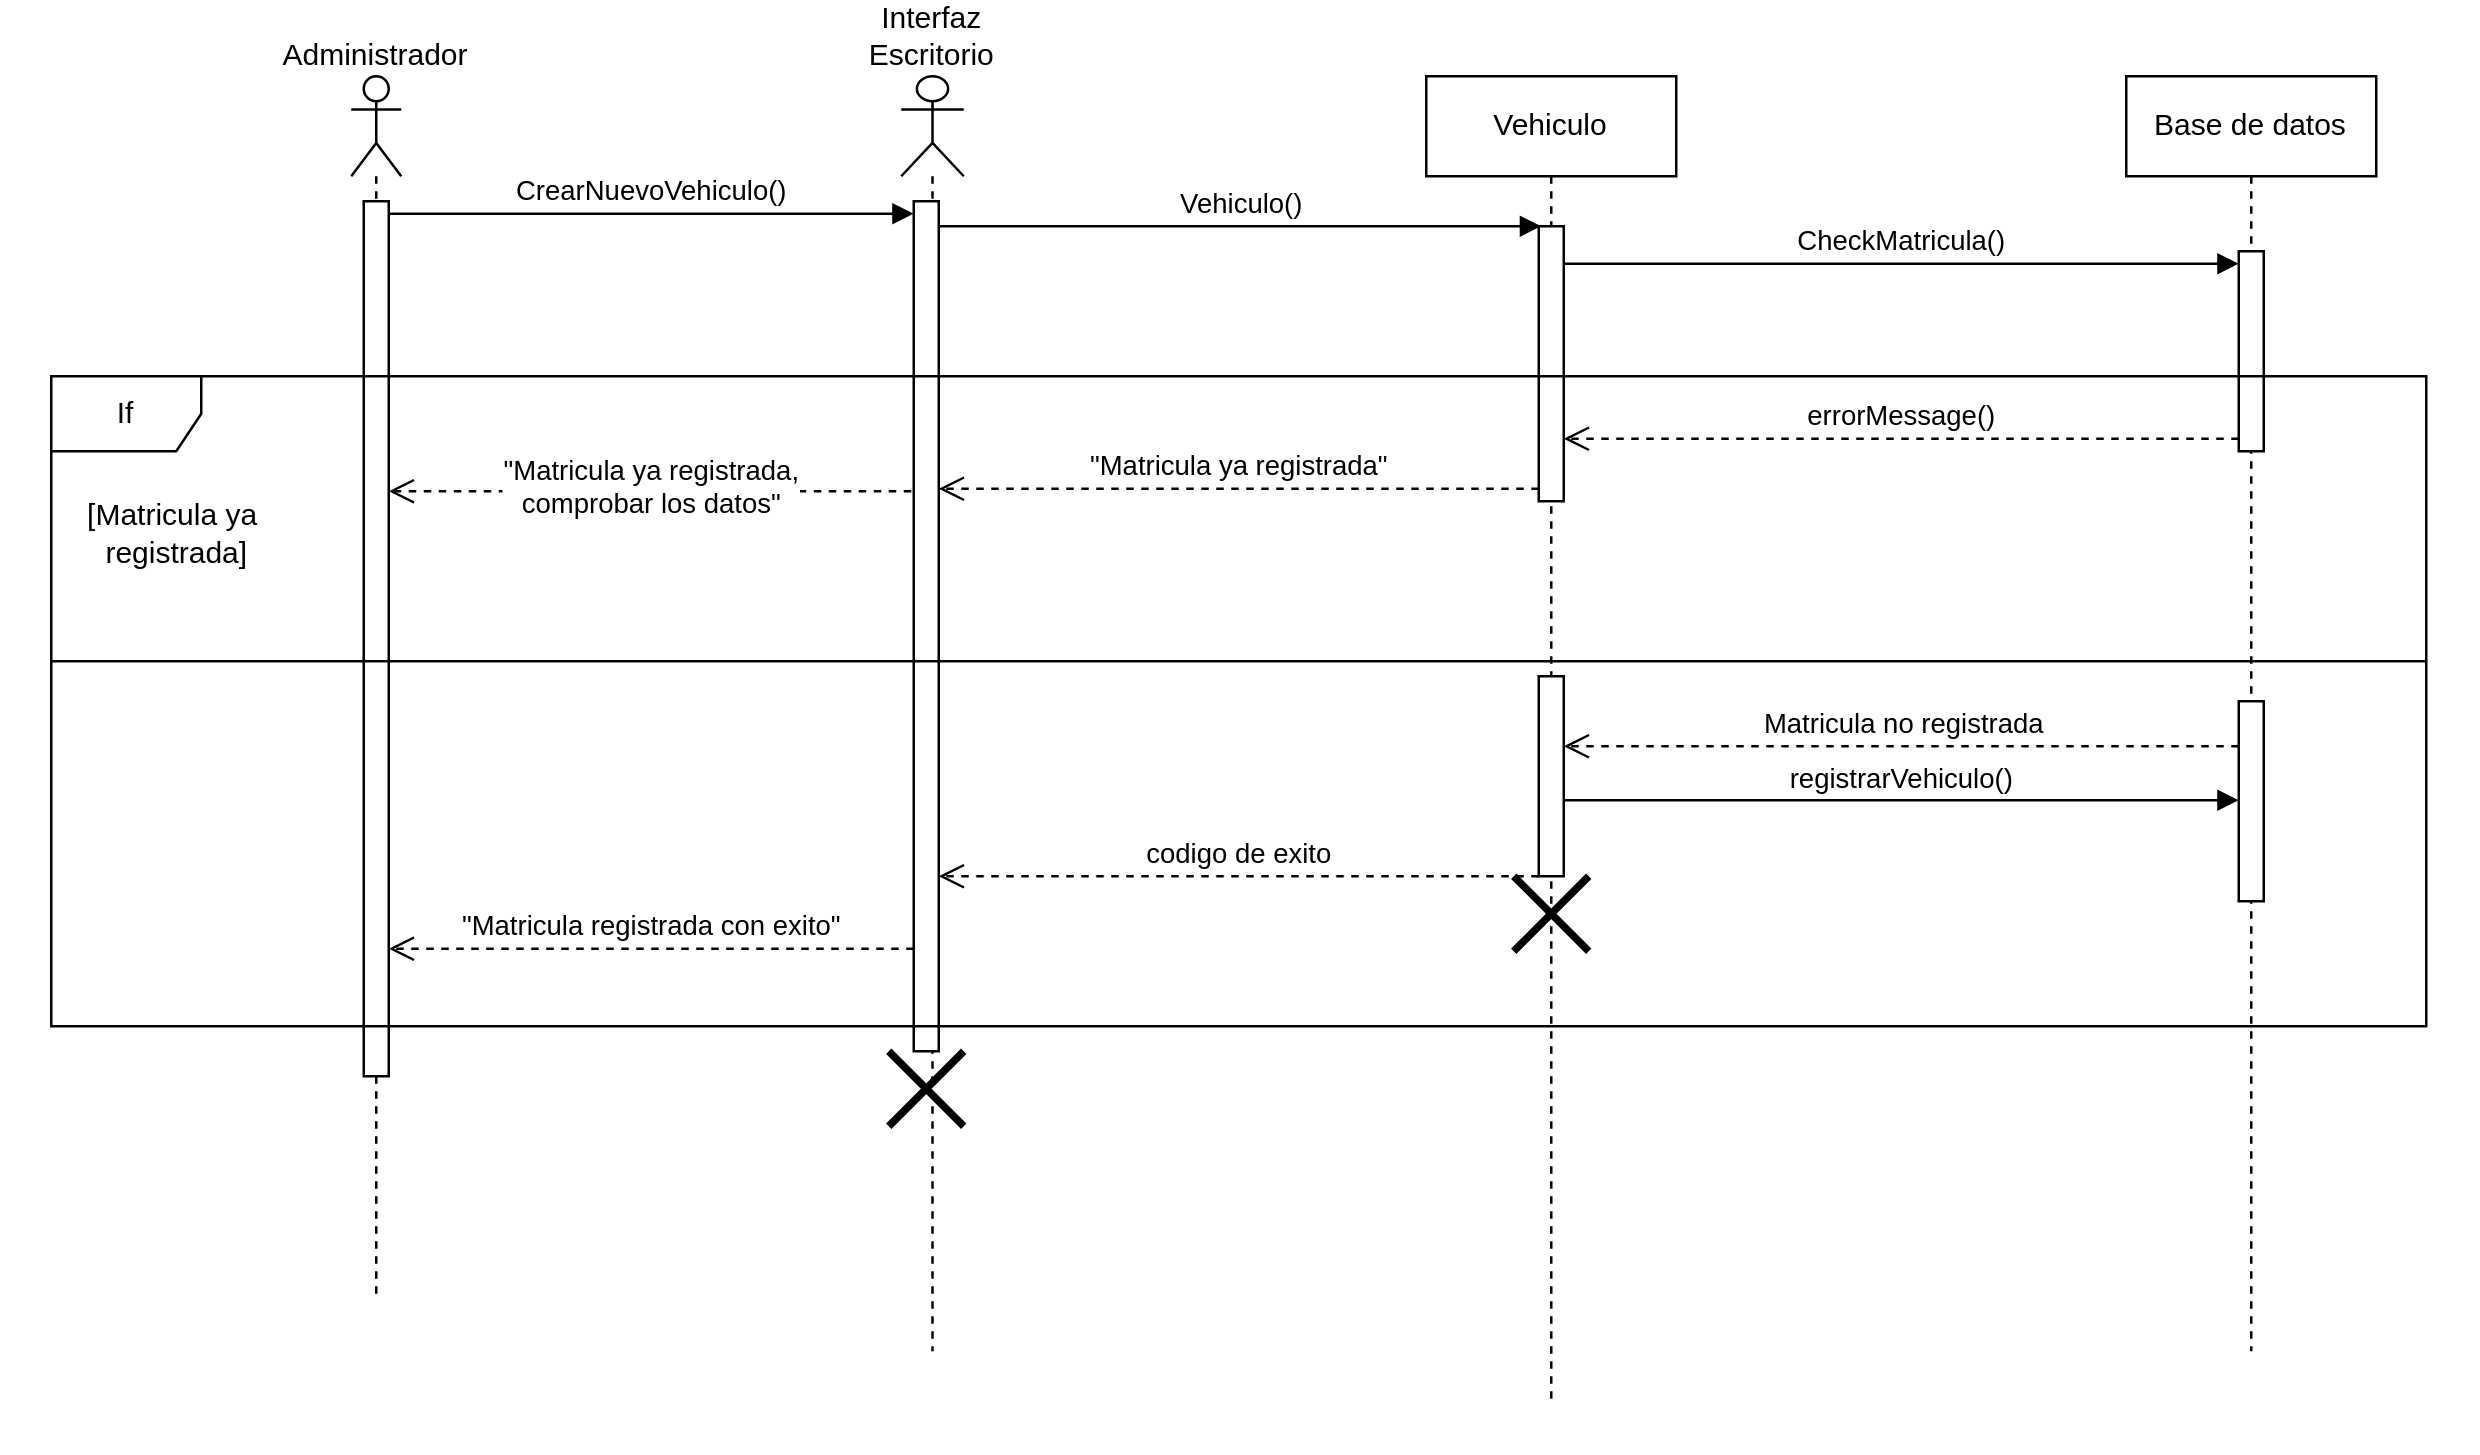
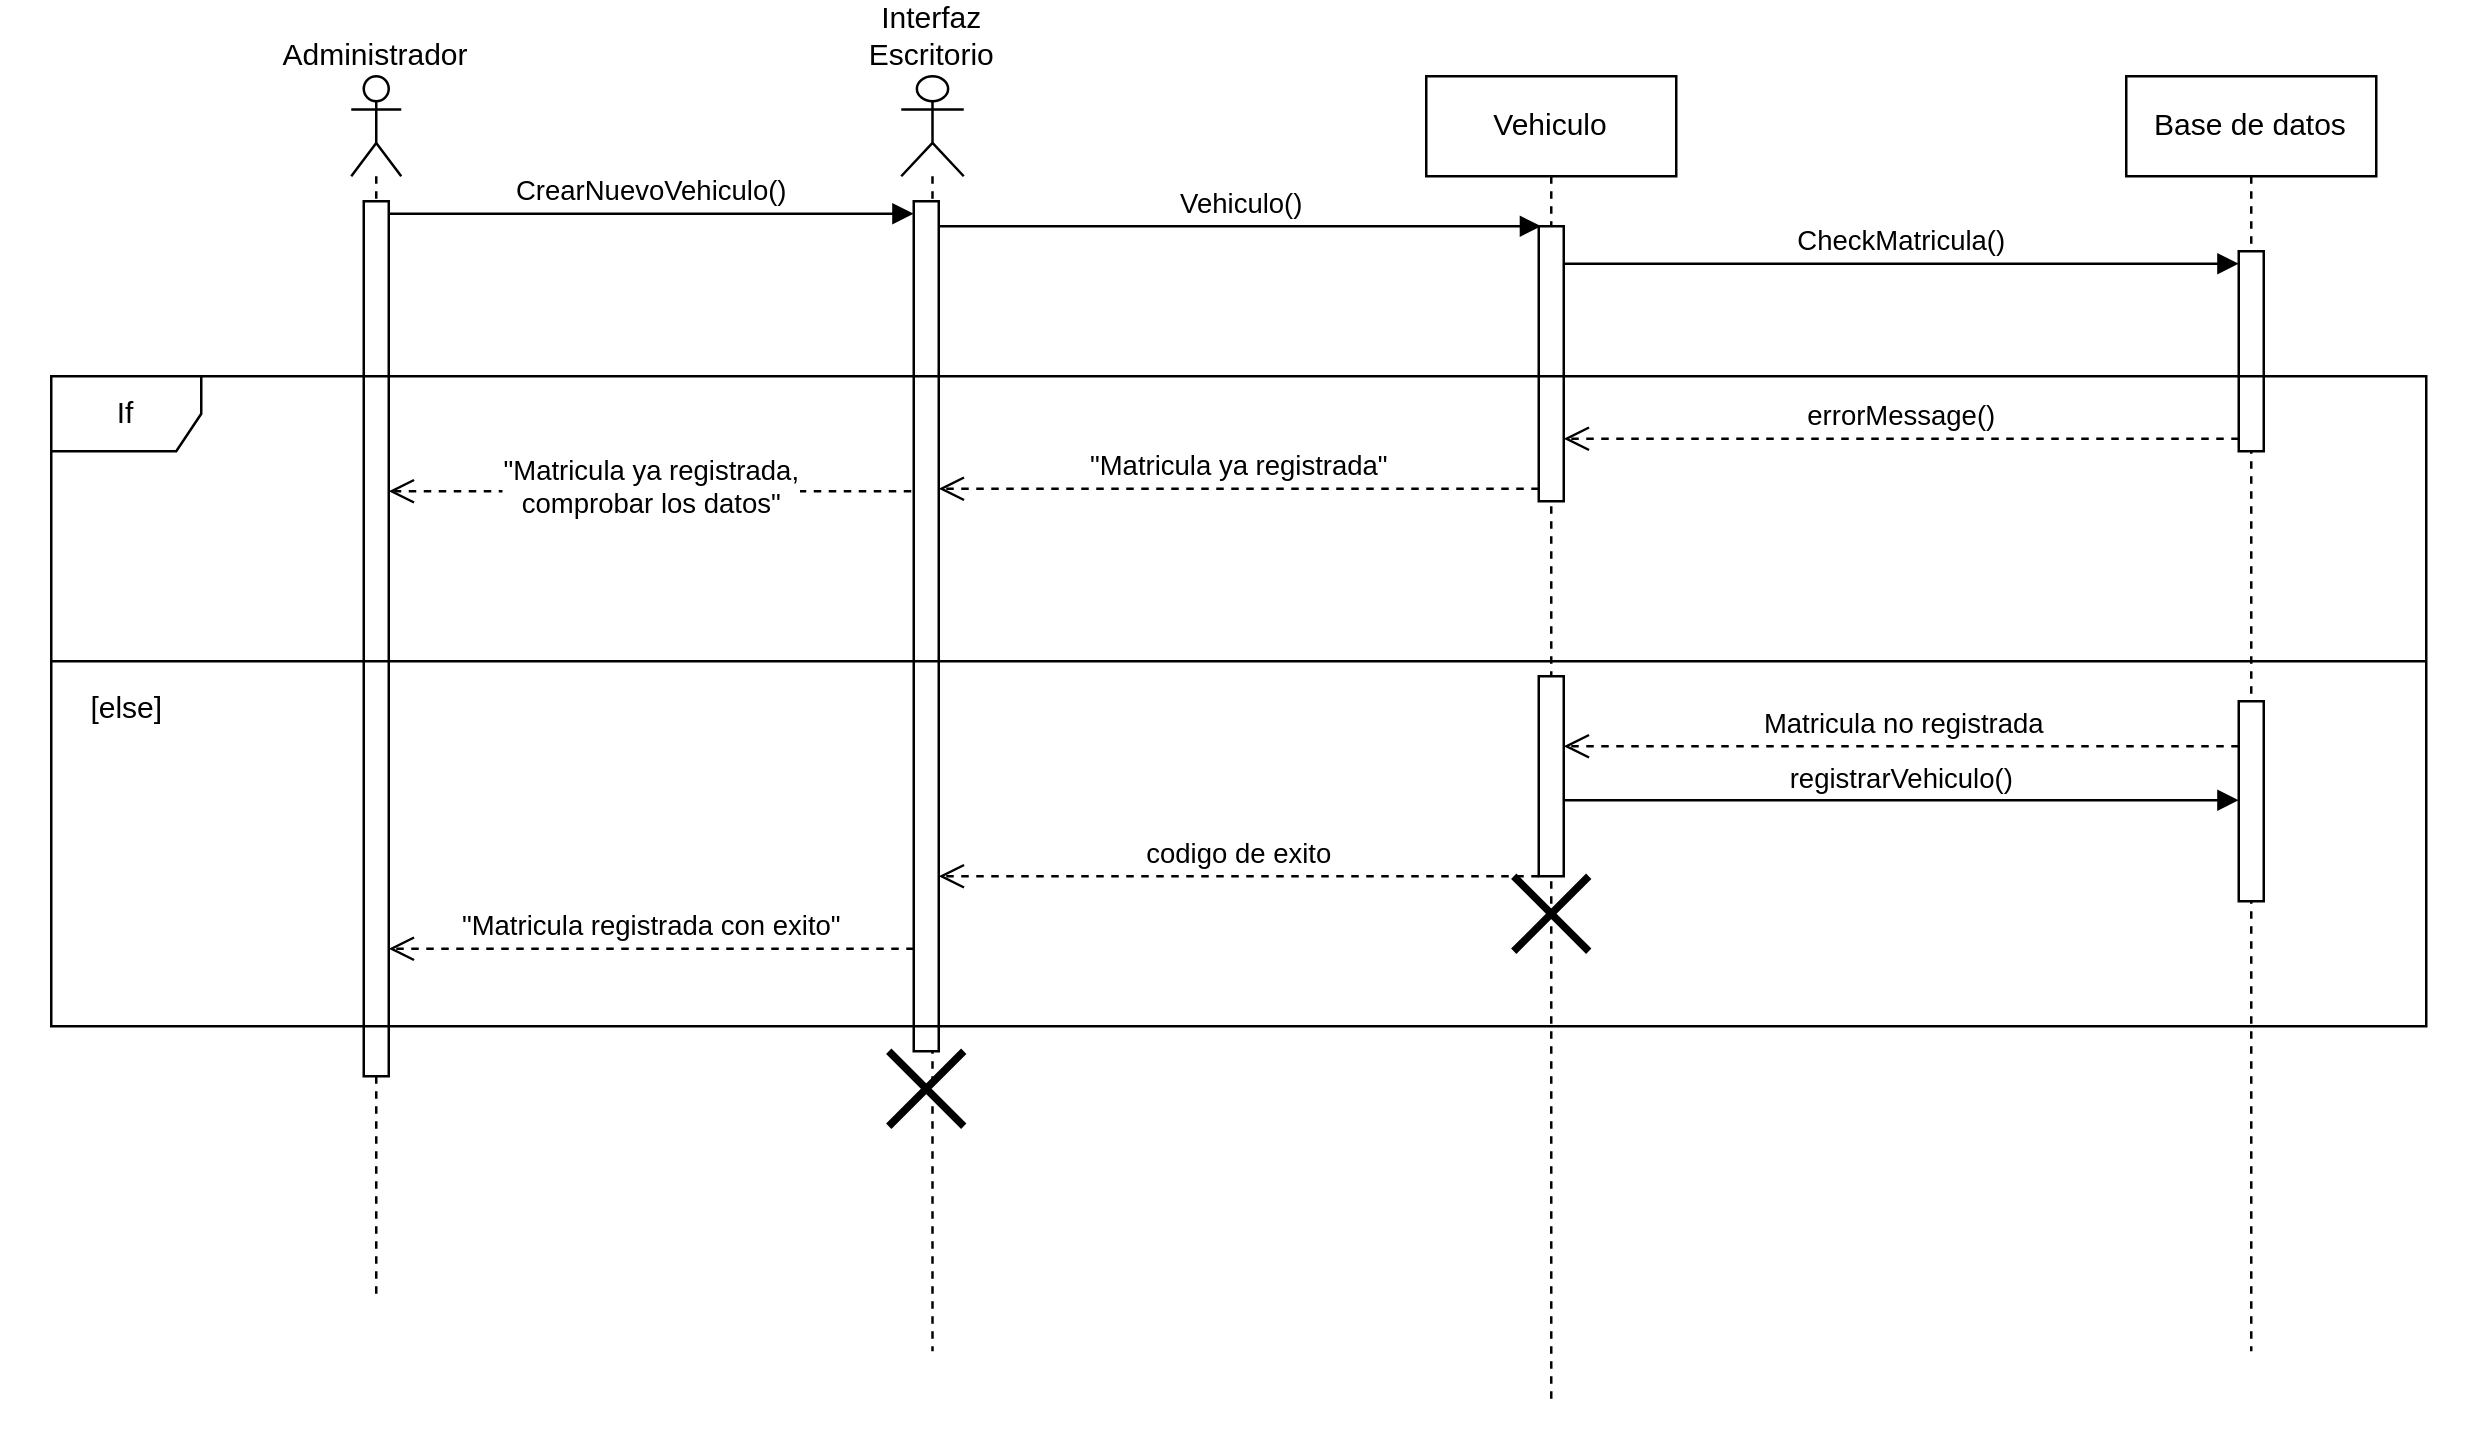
  <mxCell id="0" />
  <mxCell id="1" parent="0" />
  <mxCell id="2" value="Vehiculo" style="shape=umlLifeline;perimeter=lifelinePerimeter;whiteSpace=wrap;html=1;container=0;dropTarget=0;collapsible=0;recursiveResize=0;outlineConnect=0;portConstraint=eastwest;newEdgeStyle={&quot;edgeStyle&quot;:&quot;elbowEdgeStyle&quot;,&quot;elbow&quot;:&quot;vertical&quot;,&quot;curved&quot;:0,&quot;rounded&quot;:0};" parent="1" vertex="1"><mxGeometry x="570" y="20" width="100" height="530" as="geometry" /></mxCell>
  <mxCell id="3" value="" style="html=1;points=[[0,0,0,0,5],[0,1,0,0,-5],[1,0,0,0,5],[1,1,0,0,-5]];perimeter=orthogonalPerimeter;outlineConnect=0;targetShapes=umlLifeline;portConstraint=eastwest;newEdgeStyle={&quot;curved&quot;:0,&quot;rounded&quot;:0};" vertex="1" parent="2"><mxGeometry x="45" y="60" width="10" height="110" as="geometry" /></mxCell>
  <mxCell id="4" value="" style="shape=umlDestroy;whiteSpace=wrap;html=1;strokeWidth=3;targetShapes=umlLifeline;" vertex="1" parent="2"><mxGeometry x="35" y="320" width="30" height="30" as="geometry" /></mxCell>
  <mxCell id="5" value="Base de datos" style="shape=umlLifeline;perimeter=lifelinePerimeter;whiteSpace=wrap;html=1;container=0;dropTarget=0;collapsible=0;recursiveResize=0;outlineConnect=0;portConstraint=eastwest;newEdgeStyle={&quot;edgeStyle&quot;:&quot;elbowEdgeStyle&quot;,&quot;elbow&quot;:&quot;vertical&quot;,&quot;curved&quot;:0,&quot;rounded&quot;:0};" parent="1" vertex="1"><mxGeometry x="850" y="20" width="100" height="510" as="geometry" /></mxCell>
  <mxCell id="6" value="" style="html=1;points=[[0,0,0,0,5],[0,1,0,0,-5],[1,0,0,0,5],[1,1,0,0,-5]];perimeter=orthogonalPerimeter;outlineConnect=0;targetShapes=umlLifeline;portConstraint=eastwest;newEdgeStyle={&quot;curved&quot;:0,&quot;rounded&quot;:0};" vertex="1" parent="5"><mxGeometry x="45" y="70" width="10" height="80" as="geometry" /></mxCell>
  <mxCell id="7" value="&lt;div&gt;Administrador&lt;/div&gt;&lt;div&gt;&lt;br&gt;&lt;/div&gt;&lt;div&gt;&lt;br&gt;&lt;/div&gt;&lt;div&gt;&lt;br&gt;&lt;/div&gt;&lt;div&gt;&lt;br&gt;&lt;/div&gt;" style="shape=umlLifeline;perimeter=lifelinePerimeter;whiteSpace=wrap;html=1;container=1;dropTarget=0;collapsible=0;recursiveResize=0;outlineConnect=0;portConstraint=eastwest;newEdgeStyle={&quot;curved&quot;:0,&quot;rounded&quot;:0};participant=umlActor;" vertex="1" parent="1"><mxGeometry x="140" y="20" width="20" height="490" as="geometry" /></mxCell>
  <mxCell id="8" value="" style="html=1;points=[[0,0,0,0,5],[0,1,0,0,-5],[1,0,0,0,5],[1,1,0,0,-5]];perimeter=orthogonalPerimeter;outlineConnect=0;targetShapes=umlLifeline;portConstraint=eastwest;newEdgeStyle={&quot;curved&quot;:0,&quot;rounded&quot;:0};" vertex="1" parent="7"><mxGeometry x="5" y="50" width="10" height="350" as="geometry" /></mxCell>
  <mxCell id="9" value="Interfaz Escritorio&lt;div&gt;&lt;br&gt;&lt;/div&gt;&lt;div&gt;&lt;br&gt;&lt;/div&gt;&lt;div&gt;&lt;br&gt;&lt;/div&gt;&lt;div&gt;&lt;br&gt;&lt;/div&gt;&lt;div&gt;&lt;br&gt;&lt;/div&gt;" style="shape=umlLifeline;perimeter=lifelinePerimeter;whiteSpace=wrap;html=1;container=1;dropTarget=0;collapsible=0;recursiveResize=0;outlineConnect=0;portConstraint=eastwest;newEdgeStyle={&quot;curved&quot;:0,&quot;rounded&quot;:0};participant=umlActor;" vertex="1" parent="1"><mxGeometry x="360" y="20" width="25" height="510" as="geometry" /></mxCell>
  <mxCell id="10" value="" style="html=1;points=[[0,0,0,0,5],[0,1,0,0,-5],[1,0,0,0,5],[1,1,0,0,-5]];perimeter=orthogonalPerimeter;outlineConnect=0;targetShapes=umlLifeline;portConstraint=eastwest;newEdgeStyle={&quot;curved&quot;:0,&quot;rounded&quot;:0};" vertex="1" parent="9"><mxGeometry x="5" y="50" width="10" height="340" as="geometry" /></mxCell>
  <mxCell id="11" value="" style="shape=umlDestroy;whiteSpace=wrap;html=1;strokeWidth=3;targetShapes=umlLifeline;" vertex="1" parent="9"><mxGeometry x="-5" y="390" width="30" height="30" as="geometry" /></mxCell>
  <mxCell id="12" value="CrearNuevoVehiculo()" style="html=1;verticalAlign=bottom;endArrow=block;curved=0;rounded=0;exitX=1;exitY=0;exitDx=0;exitDy=5;exitPerimeter=0;entryX=0;entryY=0;entryDx=0;entryDy=5;entryPerimeter=0;" edge="1" parent="1" source="8" target="10"><mxGeometry width="80" relative="1" as="geometry"><mxPoint x="159.997" y="70" as="sourcePoint" /><mxPoint x="360" y="75" as="targetPoint" /></mxGeometry></mxCell>
  <mxCell id="13" value="Vehiculo()" style="html=1;verticalAlign=bottom;endArrow=block;curved=0;rounded=0;" edge="1" parent="1"><mxGeometry width="80" relative="1" as="geometry"><mxPoint x="375" y="80" as="sourcePoint" /><mxPoint x="616" y="80" as="targetPoint" /></mxGeometry></mxCell>
  <mxCell id="14" value="CheckMatricula()" style="html=1;verticalAlign=bottom;endArrow=block;curved=0;rounded=0;entryX=0;entryY=0;entryDx=0;entryDy=5;" edge="1" target="6" parent="1" source="3"><mxGeometry relative="1" as="geometry"><mxPoint x="640" y="95" as="sourcePoint" /></mxGeometry></mxCell>
  <mxCell id="15" value="errorMessage()" style="html=1;verticalAlign=bottom;endArrow=open;dashed=1;endSize=8;curved=0;rounded=0;exitX=0;exitY=1;exitDx=0;exitDy=-5;" edge="1" source="6" parent="1" target="3"><mxGeometry relative="1" as="geometry"><mxPoint x="640" y="125" as="targetPoint" /></mxGeometry></mxCell>
  <mxCell id="16" value="If" style="shape=umlFrame;whiteSpace=wrap;html=1;pointerEvents=0;" vertex="1" parent="1"><mxGeometry x="20" y="140" width="950" height="260" as="geometry" /></mxCell>
- <mxCell id="17" value="[Matricula ya&amp;nbsp;&lt;div&gt;registrada]&lt;/div&gt;" style="text;html=1;align=center;verticalAlign=middle;resizable=0;points=[];autosize=1;strokeColor=none;fillColor=none;" vertex="1" parent="1"><mxGeometry x="25" y="183" width="90" height="40" as="geometry" /></mxCell>
  <mxCell id="18" value="&quot;Matricula ya registrada&quot;" style="html=1;verticalAlign=bottom;endArrow=open;dashed=1;endSize=8;curved=0;rounded=0;exitX=0;exitY=1;exitDx=0;exitDy=-5;exitPerimeter=0;" edge="1" parent="1" source="3" target="10"><mxGeometry relative="1" as="geometry"><mxPoint x="560" y="183" as="sourcePoint" /><mxPoint x="480" y="183" as="targetPoint" /></mxGeometry></mxCell>
  <mxCell id="19" value="&quot;Matricula ya registrada,&lt;div&gt;comprobar los datos&quot;&lt;/div&gt;" style="html=1;verticalAlign=bottom;endArrow=open;dashed=1;endSize=8;curved=0;rounded=0;" edge="1" parent="1"><mxGeometry x="-0.005" y="14" relative="1" as="geometry"><mxPoint x="364" y="186" as="sourcePoint" /><mxPoint x="155" y="186" as="targetPoint" /><mxPoint as="offset" /></mxGeometry></mxCell>
  <mxCell id="20" value="" style="line;strokeWidth=1;fillColor=none;align=left;verticalAlign=middle;spacingTop=-1;spacingLeft=3;spacingRight=3;rotatable=0;labelPosition=right;points=[];portConstraint=eastwest;strokeColor=inherit;" vertex="1" parent="1"><mxGeometry x="20" y="250" width="950" height="8" as="geometry" /></mxCell>
+ <mxCell id="21" value="[else]" style="text;html=1;align=center;verticalAlign=middle;resizable=0;points=[];autosize=1;strokeColor=none;fillColor=none;" vertex="1" parent="1"><mxGeometry x="25" y="258" width="50" height="30" as="geometry" /></mxCell>
  <mxCell id="22" value="" style="html=1;points=[[0,0,0,0,5],[0,1,0,0,-5],[1,0,0,0,5],[1,1,0,0,-5]];perimeter=orthogonalPerimeter;outlineConnect=0;targetShapes=umlLifeline;portConstraint=eastwest;newEdgeStyle={&quot;curved&quot;:0,&quot;rounded&quot;:0};" vertex="1" parent="1"><mxGeometry x="615" y="260" width="10" height="80" as="geometry" /></mxCell>
  <mxCell id="23" value="" style="html=1;points=[[0,0,0,0,5],[0,1,0,0,-5],[1,0,0,0,5],[1,1,0,0,-5]];perimeter=orthogonalPerimeter;outlineConnect=0;targetShapes=umlLifeline;portConstraint=eastwest;newEdgeStyle={&quot;curved&quot;:0,&quot;rounded&quot;:0};" vertex="1" parent="1"><mxGeometry x="895" y="270" width="10" height="80" as="geometry" /></mxCell>
  <mxCell id="24" value="Matricula no registrada" style="html=1;verticalAlign=bottom;endArrow=open;dashed=1;endSize=8;curved=0;rounded=0;" edge="1" parent="1" target="22"><mxGeometry relative="1" as="geometry"><mxPoint x="895" y="288" as="sourcePoint" /><mxPoint x="630" y="290" as="targetPoint" /><mxPoint x="1" as="offset" /></mxGeometry></mxCell>
  <mxCell id="25" value="registrarVehiculo()" style="html=1;verticalAlign=bottom;endArrow=block;curved=0;rounded=0;" edge="1" parent="1" target="23"><mxGeometry width="80" relative="1" as="geometry"><mxPoint x="625" y="309.58" as="sourcePoint" /><mxPoint x="705" y="309.58" as="targetPoint" /></mxGeometry></mxCell>
  <mxCell id="26" value="codigo de exito" style="html=1;verticalAlign=bottom;endArrow=open;dashed=1;endSize=8;curved=0;rounded=0;" edge="1" parent="1" target="10"><mxGeometry relative="1" as="geometry"><mxPoint x="615" y="340" as="sourcePoint" /><mxPoint x="535" y="340" as="targetPoint" /></mxGeometry></mxCell>
  <mxCell id="27" value="&quot;Matricula registrada con exito&quot;" style="html=1;verticalAlign=bottom;endArrow=open;dashed=1;endSize=8;curved=0;rounded=0;" edge="1" parent="1"><mxGeometry relative="1" as="geometry"><mxPoint x="365" y="369" as="sourcePoint" /><mxPoint x="155" y="369" as="targetPoint" /></mxGeometry></mxCell>
